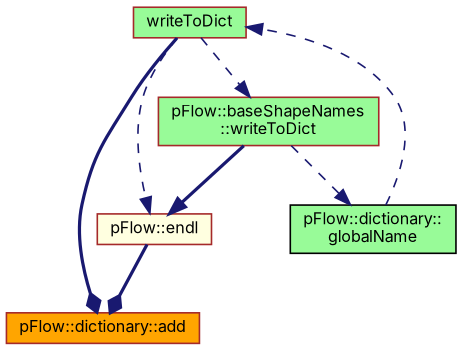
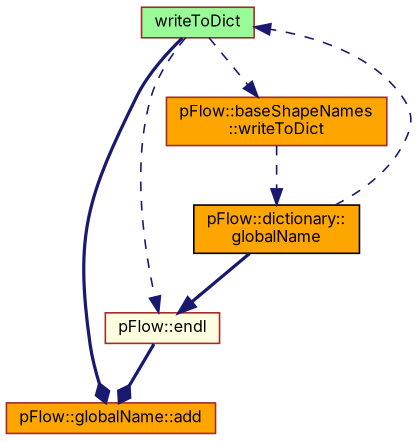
  digraph {
    fontname=Inter
    rankdir=TB
    node [color=brown fillcolor=palegreen fontname=Inter fontsize=10 shape=record style=filled]
    edge [arrowhead=normal color=midnightblue fontname=Inter fontsize=10 labelfontname=Helvetica labelfontsize=10 style=dashed]
    n1 [fontcolor=black height=0.2 label=writeToDict width=0.4]
-   n2 [fillcolor=orange height=0.2 label="pFlow::dictionary::add" width=0.4]
+   n2 [fillcolor=orange height=0.2 label="pFlow::globalName::add" width=0.4]
    n3 [fillcolor=lightyellow height=0.2 label="pFlow::endl" width=0.4]
-   n4 [height=0.2 label="pFlow::baseShapeNames\l::writeToDict" width=0.4]
-   n5 [color=black height=0.2 label="pFlow::dictionary::\lglobalName" width=0.4]
+   n4 [fillcolor=orange height=0.2 label="pFlow::baseShapeNames\l::writeToDict" width=0.4]
+   n5 [color=black fillcolor=orange height=0.2 label="pFlow::dictionary::\lglobalName" width=0.4]
    n1 -> n2 [arrowhead=diamond style=bold]
    n1 -> n3
    n1 -> n4
    n3 -> n2 [arrowhead=diamond style=bold]
-   n4 -> n3 [style=bold]
+   n5 -> n3 [style=bold]
    n4 -> n5
    n5 -> n1
  }
